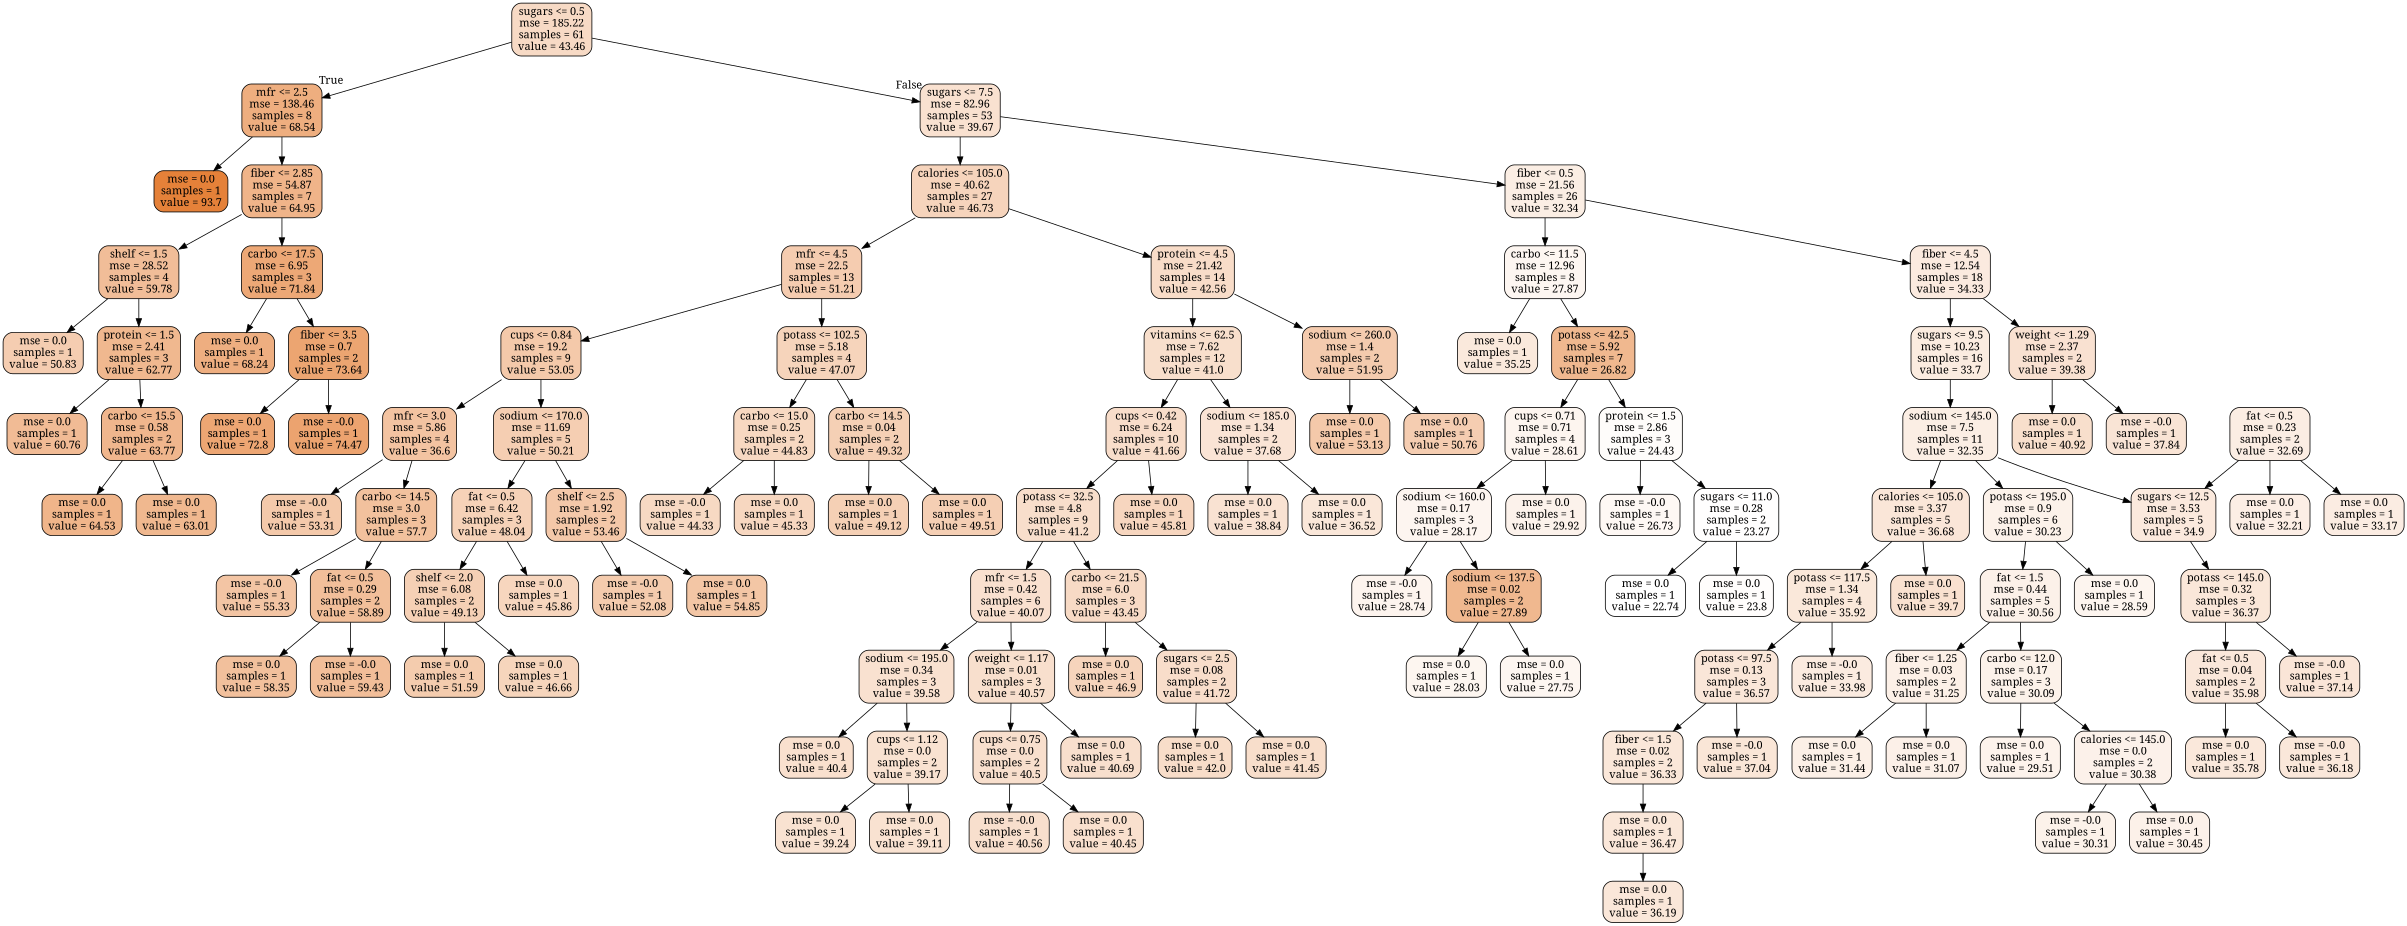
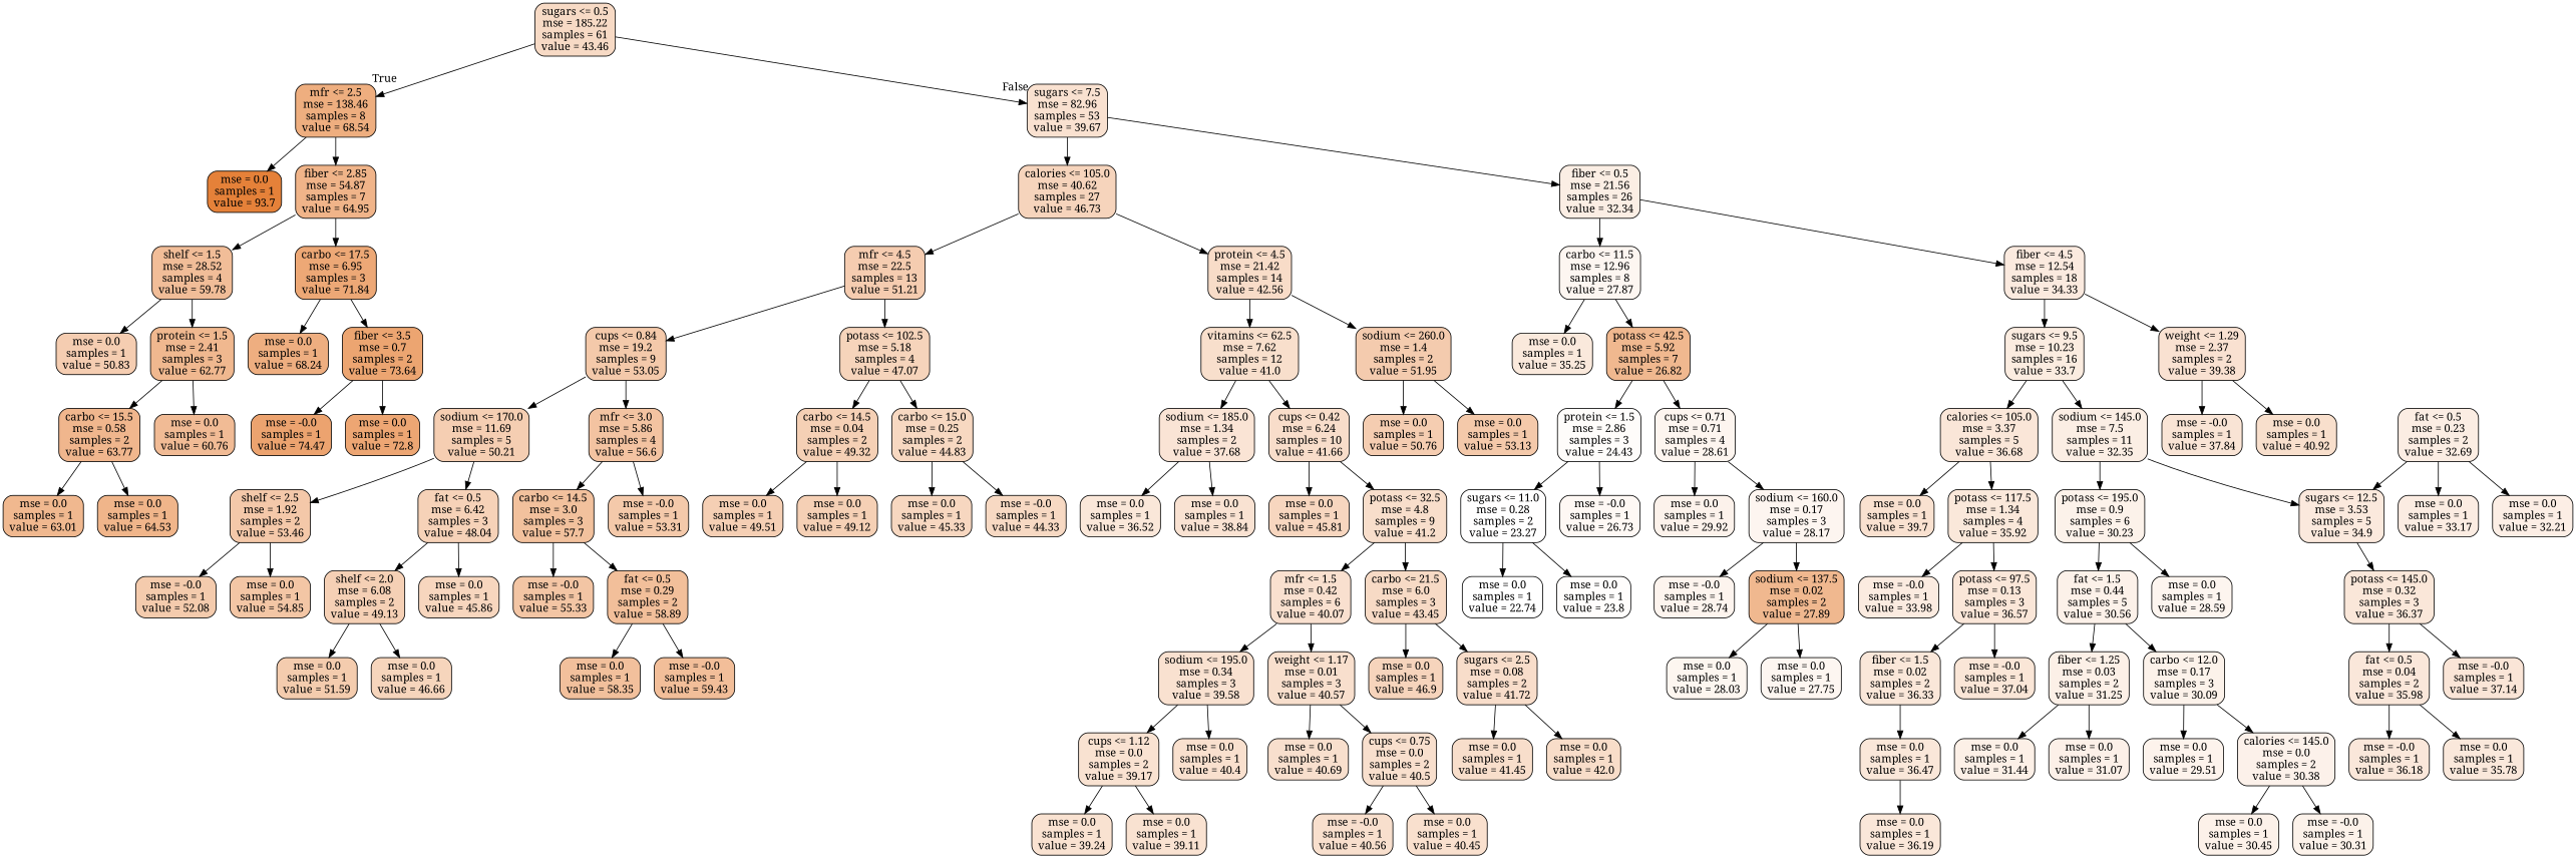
  digraph {
    fontname="Noto Serif"
    node [color=black fillcolor="#fae7d9" fontname="Noto Serif" shape=box style="filled, rounded"]
    edge [fontname="Noto Serif"]
    n1 [fillcolor="#f7dac5" label="sugars <= 0.5\nmse = 185.22\nsamples = 61\nvalue = 43.46"]
    n2 [fillcolor="#eeae7f" label="mfr <= 2.5\nmse = 138.46\nsamples = 8\nvalue = 68.54"]
    n3 [fillcolor="#f9e1d0" label="sugars <= 7.5\nmse = 82.96\nsamples = 53\nvalue = 39.67"]
    n4 [fillcolor="#e58139" label="mse = 0.0\nsamples = 1\nvalue = 93.7"]
    n5 [fillcolor="#f0b489" label="fiber <= 2.85\nmse = 54.87\nsamples = 7\nvalue = 64.95"]
    n6 [fillcolor="#f6d4bc" label="calories <= 105.0\nmse = 40.62\nsamples = 27\nvalue = 46.73"]
    n7 [fillcolor="#fbeee4" label="fiber <= 0.5\nmse = 21.56\nsamples = 26\nvalue = 32.34"]
    n8 [fillcolor="#f1bd98" label="shelf <= 1.5\nmse = 28.52\nsamples = 4\nvalue = 59.78"]
    n9 [fillcolor="#eda876" label="carbo <= 17.5\nmse = 6.95\nsamples = 3\nvalue = 71.84"]
    n10 [fillcolor="#f5cdb1" label="mse = 0.0\nsamples = 1\nvalue = 50.83"]
    n11 [fillcolor="#f0b88f" label="protein <= 1.5\nmse = 2.41\nsamples = 3\nvalue = 62.77"]
    n12 [fillcolor="#eeae80" label="mse = 0.0\nsamples = 1\nvalue = 68.24"]
    n13 [fillcolor="#eca571" label="fiber <= 3.5\nmse = 0.7\nsamples = 2\nvalue = 73.64"]
    n14 [fillcolor="#f1bb95" label="mse = 0.0\nsamples = 1\nvalue = 60.76"]
    n15 [fillcolor="#f0b68d" label="carbo <= 15.5\nmse = 0.58\nsamples = 2\nvalue = 63.77"]
    n16 [fillcolor="#f0b88f" label="mse = 0.0\nsamples = 1\nvalue = 63.01"]
    n17 [fillcolor="#f0b58a" label="mse = 0.0\nsamples = 1\nvalue = 64.53"]
    n18 [fillcolor="#eda673" label="mse = 0.0\nsamples = 1\nvalue = 72.8"]
    n19 [fillcolor="#eca36f" label="mse = -0.0\nsamples = 1\nvalue = 74.47"]
    n20 [fillcolor="#f5ccb0" label="mfr <= 4.5\nmse = 22.5\nsamples = 13\nvalue = 51.21"]
    n21 [fillcolor="#f8dcc8" label="protein <= 4.5\nmse = 21.42\nsamples = 14\nvalue = 42.56"]
    n22 [fillcolor="#fdf6f1" label="carbo <= 11.5\nmse = 12.96\nsamples = 8\nvalue = 27.87"]
    n23 [fillcolor="#fbeadf" label="fiber <= 4.5\nmse = 12.54\nsamples = 18\nvalue = 34.33"]
    n24 [fillcolor="#f4c9aa" label="cups <= 0.84\nmse = 19.2\nsamples = 9\nvalue = 53.05"]
    n25 [fillcolor="#f6d4bb" label="potass <= 102.5\nmse = 5.18\nsamples = 4\nvalue = 47.07"]
    n26 [fillcolor="#f8dfcc" label="vitamins <= 62.5\nmse = 7.62\nsamples = 12\nvalue = 41.0"]
    n27 [fillcolor="#f4cbae" label="sodium <= 260.0\nmse = 1.4\nsamples = 2\nvalue = 51.95"]
-   n28 [fillcolor="#f3c3a1" label="mfr <= 3.0\nmse = 5.86\nsamples = 4\nvalue = 36.6"]
+   n28 [fillcolor="#f3c3a1" label="mfr <= 3.0\nmse = 5.86\nsamples = 4\nvalue = 56.6"]
    n29 [fillcolor="#f5ceb2" label="sodium <= 170.0\nmse = 11.69\nsamples = 5\nvalue = 50.21"]
    n30 [fillcolor="#f7d8c1" label="carbo <= 15.0\nmse = 0.25\nsamples = 2\nvalue = 44.83"]
    n31 [fillcolor="#f5d0b5" label="carbo <= 14.5\nmse = 0.04\nsamples = 2\nvalue = 49.32"]
    n32 [fillcolor="#f2c19d" label="carbo <= 14.5\nmse = 3.0\nsamples = 3\nvalue = 57.7"]
    n33 [fillcolor="#f4c9aa" label="mse = -0.0\nsamples = 1\nvalue = 53.31"]
    n34 [fillcolor="#f4c8a9" label="shelf <= 2.5\nmse = 1.92\nsamples = 2\nvalue = 53.46"]
    n35 [fillcolor="#f6d2b8" label="fat <= 0.5\nmse = 6.42\nsamples = 3\nvalue = 48.04"]
    n36 [fillcolor="#f2bf9a" label="fat <= 0.5\nmse = 0.29\nsamples = 2\nvalue = 58.89"]
    n37 [fillcolor="#f3c5a4" label="mse = -0.0\nsamples = 1\nvalue = 55.33"]
    n38 [fillcolor="#f2c09c" label="mse = 0.0\nsamples = 1\nvalue = 58.35"]
    n39 [fillcolor="#f2be99" label="mse = -0.0\nsamples = 1\nvalue = 59.43"]
    n40 [fillcolor="#f3c6a5" label="mse = 0.0\nsamples = 1\nvalue = 54.85"]
    n41 [fillcolor="#f4cbad" label="mse = -0.0\nsamples = 1\nvalue = 52.08"]
    n42 [fillcolor="#f7d6be" label="mse = 0.0\nsamples = 1\nvalue = 45.86"]
    n43 [fillcolor="#f5d0b5" label="shelf <= 2.0\nmse = 6.08\nsamples = 2\nvalue = 49.13"]
    n44 [fillcolor="#f4ccae" label="mse = 0.0\nsamples = 1\nvalue = 51.59"]
    n45 [fillcolor="#f6d5bc" label="mse = 0.0\nsamples = 1\nvalue = 46.66"]
    n46 [fillcolor="#f7d7c0" label="mse = 0.0\nsamples = 1\nvalue = 45.33"]
    n47 [fillcolor="#f7d9c3" label="mse = -0.0\nsamples = 1\nvalue = 44.33"]
    n48 [fillcolor="#f5cfb4" label="mse = 0.0\nsamples = 1\nvalue = 49.51"]
    n49 [fillcolor="#f5d0b5" label="mse = 0.0\nsamples = 1\nvalue = 49.12"]
    n50 [fillcolor="#f8ddca" label="cups <= 0.42\nmse = 6.24\nsamples = 10\nvalue = 41.66"]
    n51 [fillcolor="#fae4d5" label="sodium <= 185.0\nmse = 1.34\nsamples = 2\nvalue = 37.68"]
    n52 [fillcolor="#f4c9aa" label="mse = 0.0\nsamples = 1\nvalue = 53.13"]
    n53 [fillcolor="#f5cdb1" label="mse = 0.0\nsamples = 1\nvalue = 50.76"]
    n54 [fillcolor="#f7d6bf" label="mse = 0.0\nsamples = 1\nvalue = 45.81"]
    n55 [fillcolor="#f8decb" label="potass <= 32.5\nmse = 4.8\nsamples = 9\nvalue = 41.2"]
    n56 [label="mse = 0.0\nsamples = 1\nvalue = 36.52"]
    n57 [fillcolor="#f9e2d2" label="mse = 0.0\nsamples = 1\nvalue = 38.84"]
    n58 [fillcolor="#f7dac5" label="carbo <= 21.5\nmse = 6.0\nsamples = 3\nvalue = 43.45"]
    n59 [fillcolor="#f9e0cf" label="mfr <= 1.5\nmse = 0.42\nsamples = 6\nvalue = 40.07"]
    n60 [fillcolor="#f6d4bc" label="mse = 0.0\nsamples = 1\nvalue = 46.9"]
    n61 [fillcolor="#f8ddca" label="sugars <= 2.5\nmse = 0.08\nsamples = 2\nvalue = 41.72"]
    n62 [fillcolor="#f9e1d0" label="sodium <= 195.0\nmse = 0.34\nsamples = 3\nvalue = 39.58"]
    n63 [fillcolor="#f8dfcd" label="weight <= 1.17\nmse = 0.01\nsamples = 3\nvalue = 40.57"]
    n64 [fillcolor="#f8ddc9" label="mse = 0.0\nsamples = 1\nvalue = 42.0"]
    n65 [fillcolor="#f8decb" label="mse = 0.0\nsamples = 1\nvalue = 41.45"]
    n66 [fillcolor="#f9e0ce" label="mse = 0.0\nsamples = 1\nvalue = 40.4"]
    n67 [fillcolor="#f9e2d1" label="cups <= 1.12\nmse = 0.0\nsamples = 2\nvalue = 39.17"]
    n68 [fillcolor="#f8dfcd" label="cups <= 0.75\nmse = 0.0\nsamples = 2\nvalue = 40.5"]
    n69 [fillcolor="#f8dfcd" label="mse = 0.0\nsamples = 1\nvalue = 40.69"]
    n70 [fillcolor="#f9e2d1" label="mse = 0.0\nsamples = 1\nvalue = 39.11"]
    n71 [fillcolor="#f9e2d1" label="mse = 0.0\nsamples = 1\nvalue = 39.24"]
    n72 [fillcolor="#f9e0ce" label="mse = 0.0\nsamples = 1\nvalue = 40.45"]
    n73 [fillcolor="#f8dfcd" label="mse = -0.0\nsamples = 1\nvalue = 40.56"]
    n74 [fillcolor="#fae9dc" label="mse = 0.0\nsamples = 1\nvalue = 35.25"]
    n75 [fillcolor="#f0b88f" label="potass <= 42.5\nmse = 5.92\nsamples = 7\nvalue = 26.82"]
    n76 [fillcolor="#fbece0" label="sugars <= 9.5\nmse = 10.23\nsamples = 16\nvalue = 33.7"]
    n77 [fillcolor="#f9e1d1" label="weight <= 1.29\nmse = 2.37\nsamples = 2\nvalue = 39.38"]
    n78 [fillcolor="#fdf5ef" label="cups <= 0.71\nmse = 0.71\nsamples = 4\nvalue = 28.61"]
    n79 [fillcolor="#fefcfa" label="protein <= 1.5\nmse = 2.86\nsamples = 3\nvalue = 24.43"]
    n80 [fillcolor="#fcf2eb" label="mse = 0.0\nsamples = 1\nvalue = 29.92"]
    n81 [fillcolor="#fdf5f0" label="sodium <= 160.0\nmse = 0.17\nsamples = 3\nvalue = 28.17"]
    n82 [fillcolor="#fffefe" label="sugars <= 11.0\nmse = 0.28\nsamples = 2\nvalue = 23.27"]
    n83 [fillcolor="#fef8f4" label="mse = -0.0\nsamples = 1\nvalue = 26.73"]
    n84 [fillcolor="#f0b88f" label="sodium <= 137.5\nmse = 0.02\nsamples = 2\nvalue = 27.89"]
    n85 [fillcolor="#fdf4ee" label="mse = -0.0\nsamples = 1\nvalue = 28.74"]
    n86 [fillcolor="#fdf6f0" label="mse = 0.0\nsamples = 1\nvalue = 28.03"]
    n87 [fillcolor="#fdf6f1" label="mse = 0.0\nsamples = 1\nvalue = 27.75"]
    n88 [fillcolor="#fffdfc" label="mse = 0.0\nsamples = 1\nvalue = 23.8"]
    n89 [fillcolor="#ffffff" label="mse = 0.0\nsamples = 1\nvalue = 22.74"]
    n90 [fillcolor="#fae6d8" label="calories <= 105.0\nmse = 3.37\nsamples = 5\nvalue = 36.68"]
    n91 [fillcolor="#fbeee4" label="sodium <= 145.0\nmse = 7.5\nsamples = 11\nvalue = 32.35"]
    n92 [fillcolor="#f8dfcc" label="mse = 0.0\nsamples = 1\nvalue = 40.92"]
    n93 [fillcolor="#f9e4d5" label="mse = -0.0\nsamples = 1\nvalue = 37.84"]
    n94 [fillcolor="#f9e1d0" label="mse = 0.0\nsamples = 1\nvalue = 39.7"]
    n95 [fillcolor="#fae8da" label="potass <= 117.5\nmse = 1.34\nsamples = 4\nvalue = 35.92"]
    n96 [fillcolor="#fbe9dd" label="sugars <= 12.5\nmse = 3.53\nsamples = 5\nvalue = 34.9"]
    n97 [fillcolor="#fcf2ea" label="potass <= 195.0\nmse = 0.9\nsamples = 6\nvalue = 30.23"]
    n98 [fillcolor="#fae6d8" label="potass <= 97.5\nmse = 0.13\nsamples = 3\nvalue = 36.57"]
    n99 [fillcolor="#fbebe0" label="mse = -0.0\nsamples = 1\nvalue = 33.98"]
    n100 [label="fiber <= 1.5\nmse = 0.02\nsamples = 2\nvalue = 36.33"]
    n101 [fillcolor="#fae6d7" label="mse = -0.0\nsamples = 1\nvalue = 37.04"]
    n102 [label="mse = 0.0\nsamples = 1\nvalue = 36.47"]
    n103 [label="mse = 0.0\nsamples = 1\nvalue = 36.19"]
    n104 [label="potass <= 145.0\nmse = 0.32\nsamples = 3\nvalue = 36.37"]
    n105 [fillcolor="#fcf1e9" label="fat <= 1.5\nmse = 0.44\nsamples = 5\nvalue = 30.56"]
    n106 [fillcolor="#fdf5ef" label="mse = 0.0\nsamples = 1\nvalue = 28.59"]
    n107 [fillcolor="#fae7da" label="fat <= 0.5\nmse = 0.04\nsamples = 2\nvalue = 35.98"]
    n108 [fillcolor="#fae5d7" label="mse = -0.0\nsamples = 1\nvalue = 37.14"]
    n109 [fillcolor="#fbede3" label="fat <= 0.5\nmse = 0.23\nsamples = 2\nvalue = 32.69"]
    n110 [fillcolor="#fbece2" label="mse = 0.0\nsamples = 1\nvalue = 33.17"]
    n111 [fillcolor="#fceee5" label="mse = 0.0\nsamples = 1\nvalue = 32.21"]
    n112 [fillcolor="#fae8db" label="mse = 0.0\nsamples = 1\nvalue = 35.78"]
    n113 [fillcolor="#fae7da" label="mse = -0.0\nsamples = 1\nvalue = 36.18"]
    n114 [fillcolor="#fcf0e7" label="fiber <= 1.25\nmse = 0.03\nsamples = 2\nvalue = 31.25"]
    n115 [fillcolor="#fcf2ea" label="carbo <= 12.0\nmse = 0.17\nsamples = 3\nvalue = 30.09"]
    n116 [fillcolor="#fcf0e7" label="mse = 0.0\nsamples = 1\nvalue = 31.44"]
    n117 [fillcolor="#fcf0e8" label="mse = 0.0\nsamples = 1\nvalue = 31.07"]
    n118 [fillcolor="#fdf3ec" label="mse = 0.0\nsamples = 1\nvalue = 29.51"]
    n119 [fillcolor="#fcf1ea" label="calories <= 145.0\nmse = 0.0\nsamples = 2\nvalue = 30.38"]
    n120 [fillcolor="#fcf1e9" label="mse = 0.0\nsamples = 1\nvalue = 30.45"]
    n121 [fillcolor="#fcf2ea" label="mse = -0.0\nsamples = 1\nvalue = 30.31"]
    n1 -> n2 [headlabel=True labelangle=45 labeldistance=2.5]
    n1 -> n3 [headlabel=False labelangle=-45 labeldistance=2.5]
    n2 -> n4
    n2 -> n5
    n3 -> n6
    n3 -> n7
    n5 -> n8
    n5 -> n9
    n6 -> n20
    n6 -> n21
    n7 -> n22
    n7 -> n23
    n8 -> n10
    n8 -> n11
    n9 -> n12
    n9 -> n13
    n11 -> n14
    n11 -> n15
    n13 -> n18
    n13 -> n19
    n15 -> n16
    n15 -> n17
    n20 -> n24
    n20 -> n25
    n21 -> n26
    n21 -> n27
    n22 -> n74
    n22 -> n75
    n23 -> n76
    n23 -> n77
    n24 -> n28
    n24 -> n29
    n25 -> n30
    n25 -> n31
    n26 -> n50
    n26 -> n51
    n27 -> n52
    n27 -> n53
    n28 -> n32
    n28 -> n33
    n29 -> n34
    n29 -> n35
    n30 -> n46
    n30 -> n47
    n31 -> n48
    n31 -> n49
    n32 -> n36
    n32 -> n37
    n34 -> n40
    n34 -> n41
    n35 -> n42
    n35 -> n43
    n36 -> n38
    n36 -> n39
    n43 -> n44
    n43 -> n45
    n50 -> n54
    n50 -> n55
    n51 -> n56
    n51 -> n57
    n55 -> n58
    n55 -> n59
    n58 -> n60
    n58 -> n61
    n59 -> n62
    n59 -> n63
    n61 -> n64
    n61 -> n65
    n62 -> n66
    n62 -> n67
    n63 -> n68
    n63 -> n69
    n67 -> n70
    n67 -> n71
    n68 -> n72
    n68 -> n73
    n75 -> n78
    n75 -> n79
-   n91 -> n90
+   n76 -> n90
    n76 -> n91
    n77 -> n92
    n77 -> n93
    n78 -> n80
    n78 -> n81
    n79 -> n82
    n79 -> n83
    n81 -> n84
    n81 -> n85
    n82 -> n88
    n82 -> n89
    n84 -> n86
    n84 -> n87
    n90 -> n94
    n90 -> n95
    n91 -> n96
    n91 -> n97
    n95 -> n98
    n95 -> n99
    n96 -> n104
    n97 -> n105
    n97 -> n106
    n98 -> n100
    n98 -> n101
    n100 -> n102
    n102 -> n103
    n104 -> n107
    n104 -> n108
    n105 -> n114
    n105 -> n115
    n107 -> n112
    n107 -> n113
    n109 -> n96
    n109 -> n110
    n109 -> n111
    n114 -> n116
    n114 -> n117
    n115 -> n118
    n115 -> n119
    n119 -> n120
    n119 -> n121
  }
